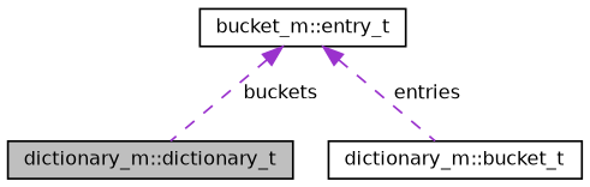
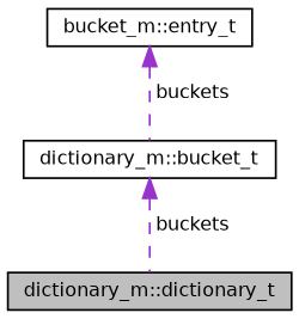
  digraph {
    node [color=black fillcolor=white fontname=Helvetica fontsize=10 shape=record style=filled]
    edge [color=darkorchid3 dir=back fontname=Helvetica fontsize=10 labelfontname=Helvetica labelfontsize=10 style=dashed]
    n1 [fillcolor=grey75 fontcolor=black height=0.2 label="dictionary_m::dictionary_t" width=0.4]
    n2 [height=0.2 label="dictionary_m::bucket_t" width=0.4]
    n3 [height=0.2 label="bucket_m::entry_t" width=0.4]
-   n3 -> n1 [label=" buckets"]
-   n3 -> n2 [label=" entries"]
+   n2 -> n1 [label=" buckets"]
+   n3 -> n2 [label=" buckets"]
  }
